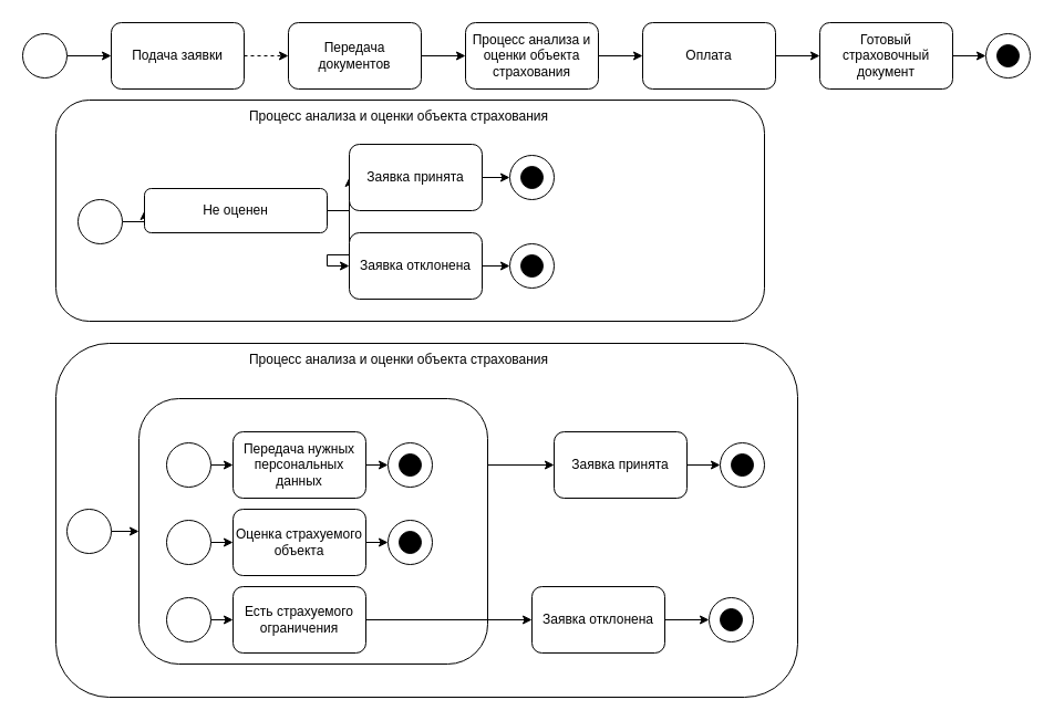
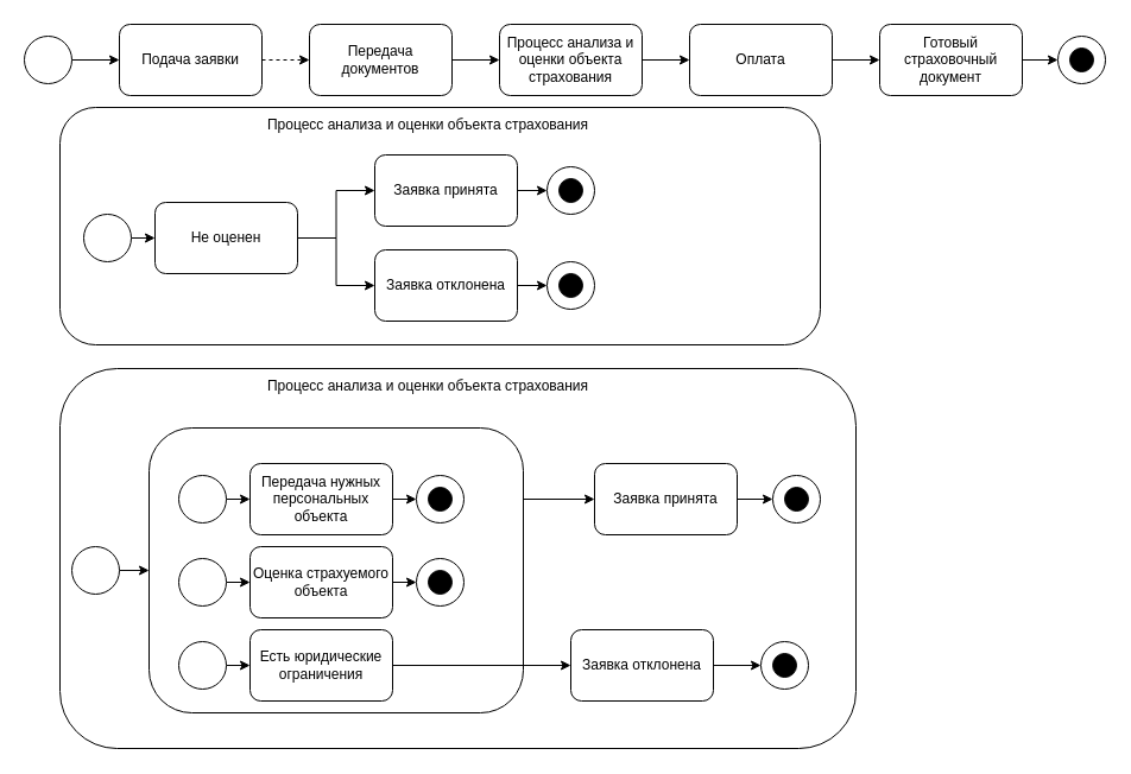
  <mxCell id="0" />
  <mxCell id="1" parent="0" />
  <mxCell id="2" style="edgeStyle=orthogonalEdgeStyle;rounded=0;orthogonalLoop=1;jettySize=auto;html=1;exitX=1;exitY=0.5;exitDx=0;exitDy=0;" edge="1" parent="1" source="3" target="5"><mxGeometry relative="1" as="geometry" /></mxCell>
  <mxCell id="3" value="" style="ellipse;whiteSpace=wrap;html=1;aspect=fixed;" vertex="1" parent="1"><mxGeometry x="20" y="30" width="40" height="40" as="geometry" /></mxCell>
  <mxCell id="4" style="edgeStyle=orthogonalEdgeStyle;rounded=0;orthogonalLoop=1;jettySize=auto;html=1;exitX=1;exitY=0.5;exitDx=0;exitDy=0;entryX=0;entryY=0.5;entryDx=0;entryDy=0;dashed=1;" edge="1" parent="1" source="5" target="7"><mxGeometry relative="1" as="geometry" /></mxCell>
  <mxCell id="5" value="Подача заявки" style="rounded=1;whiteSpace=wrap;html=1;" vertex="1" parent="1"><mxGeometry x="100" y="20" width="120" height="60" as="geometry" /></mxCell>
  <mxCell id="6" style="edgeStyle=orthogonalEdgeStyle;rounded=0;orthogonalLoop=1;jettySize=auto;html=1;exitX=1;exitY=0.5;exitDx=0;exitDy=0;entryX=0;entryY=0.5;entryDx=0;entryDy=0;" edge="1" parent="1" source="7" target="9"><mxGeometry relative="1" as="geometry" /></mxCell>
  <mxCell id="7" value="Передача документов" style="rounded=1;whiteSpace=wrap;html=1;" vertex="1" parent="1"><mxGeometry x="260" y="20" width="120" height="60" as="geometry" /></mxCell>
  <mxCell id="8" style="edgeStyle=orthogonalEdgeStyle;rounded=0;orthogonalLoop=1;jettySize=auto;html=1;exitX=1;exitY=0.5;exitDx=0;exitDy=0;entryX=0;entryY=0.5;entryDx=0;entryDy=0;" edge="1" parent="1" source="9" target="11"><mxGeometry relative="1" as="geometry" /></mxCell>
  <mxCell id="9" value="Процесс анализа и оценки объекта страхования" style="rounded=1;whiteSpace=wrap;html=1;" vertex="1" parent="1"><mxGeometry x="420" y="20" width="120" height="60" as="geometry" /></mxCell>
  <mxCell id="10" style="edgeStyle=orthogonalEdgeStyle;rounded=0;orthogonalLoop=1;jettySize=auto;html=1;exitX=1;exitY=0.5;exitDx=0;exitDy=0;entryX=0;entryY=0.5;entryDx=0;entryDy=0;" edge="1" parent="1" source="11" target="13"><mxGeometry relative="1" as="geometry" /></mxCell>
  <mxCell id="11" value="Оплата" style="rounded=1;whiteSpace=wrap;html=1;" vertex="1" parent="1"><mxGeometry x="580" y="20" width="120" height="60" as="geometry" /></mxCell>
  <mxCell id="12" style="edgeStyle=orthogonalEdgeStyle;rounded=0;orthogonalLoop=1;jettySize=auto;html=1;exitX=1;exitY=0.5;exitDx=0;exitDy=0;" edge="1" parent="1" source="13" target="14"><mxGeometry relative="1" as="geometry" /></mxCell>
  <mxCell id="13" value="Готовый страховочный документ" style="rounded=1;whiteSpace=wrap;html=1;" vertex="1" parent="1"><mxGeometry x="740" y="20" width="120" height="60" as="geometry" /></mxCell>
  <mxCell id="14" value="" style="ellipse;whiteSpace=wrap;html=1;" vertex="1" parent="1"><mxGeometry x="890" y="30" width="40" height="40" as="geometry" /></mxCell>
  <mxCell id="15" value="" style="rounded=1;whiteSpace=wrap;html=1;" vertex="1" parent="1"><mxGeometry x="50" y="90" width="640" height="200" as="geometry" /></mxCell>
  <mxCell id="16" value="Процесс анализа и оценки объекта страхования" style="text;html=1;strokeColor=none;fillColor=none;align=center;verticalAlign=middle;whiteSpace=wrap;rounded=0;" vertex="1" parent="1"><mxGeometry x="180" y="90" width="360" height="30" as="geometry" /></mxCell>
  <mxCell id="17" style="edgeStyle=orthogonalEdgeStyle;rounded=0;orthogonalLoop=1;jettySize=auto;html=1;exitX=1;exitY=0.5;exitDx=0;exitDy=0;entryX=0;entryY=0.5;entryDx=0;entryDy=0;" edge="1" parent="1" source="18" target="21"><mxGeometry relative="1" as="geometry" /></mxCell>
  <mxCell id="18" value="" style="ellipse;whiteSpace=wrap;html=1;aspect=fixed;" vertex="1" parent="1"><mxGeometry x="70" y="180" width="40" height="40" as="geometry" /></mxCell>
  <mxCell id="19" style="edgeStyle=orthogonalEdgeStyle;rounded=0;orthogonalLoop=1;jettySize=auto;html=1;exitX=1;exitY=0.5;exitDx=0;exitDy=0;entryX=0;entryY=0.5;entryDx=0;entryDy=0;" edge="1" parent="1" source="21" target="23"><mxGeometry relative="1" as="geometry" /></mxCell>
  <mxCell id="20" style="edgeStyle=orthogonalEdgeStyle;rounded=0;orthogonalLoop=1;jettySize=auto;html=1;exitX=1;exitY=0.5;exitDx=0;exitDy=0;entryX=0;entryY=0.5;entryDx=0;entryDy=0;" edge="1" parent="1" source="21" target="25"><mxGeometry relative="1" as="geometry" /></mxCell>
- <mxCell id="21" value="Не оценен" style="rounded=1;whiteSpace=wrap;html=1;" vertex="1" parent="1"><mxGeometry x="130" y="170" width="165" height="40" as="geometry" /></mxCell>
+ <mxCell id="21" value="Не оценен" style="rounded=1;whiteSpace=wrap;html=1;" vertex="1" parent="1"><mxGeometry x="130" y="170" width="120" height="60" as="geometry" /></mxCell>
  <mxCell id="22" style="edgeStyle=orthogonalEdgeStyle;rounded=0;orthogonalLoop=1;jettySize=auto;html=1;exitX=1;exitY=0.5;exitDx=0;exitDy=0;entryX=0;entryY=0.5;entryDx=0;entryDy=0;" edge="1" parent="1" source="23" target="26"><mxGeometry relative="1" as="geometry" /></mxCell>
  <mxCell id="23" value="Заявка принята" style="rounded=1;whiteSpace=wrap;html=1;" vertex="1" parent="1"><mxGeometry x="315" y="130" width="120" height="60" as="geometry" /></mxCell>
  <mxCell id="24" style="edgeStyle=orthogonalEdgeStyle;rounded=0;orthogonalLoop=1;jettySize=auto;html=1;exitX=1;exitY=0.5;exitDx=0;exitDy=0;entryX=0;entryY=0.5;entryDx=0;entryDy=0;" edge="1" parent="1" source="25" target="27"><mxGeometry relative="1" as="geometry" /></mxCell>
  <mxCell id="25" value="Заявка отклонена" style="rounded=1;whiteSpace=wrap;html=1;" vertex="1" parent="1"><mxGeometry x="315" y="210" width="120" height="60" as="geometry" /></mxCell>
  <mxCell id="26" value="" style="ellipse;whiteSpace=wrap;html=1;" vertex="1" parent="1"><mxGeometry x="460" y="140" width="40" height="40" as="geometry" /></mxCell>
  <mxCell id="27" value="" style="ellipse;whiteSpace=wrap;html=1;" vertex="1" parent="1"><mxGeometry x="460" y="220" width="40" height="40" as="geometry" /></mxCell>
  <mxCell id="28" value="" style="rounded=1;whiteSpace=wrap;html=1;" vertex="1" parent="1"><mxGeometry x="50" y="310" width="670" height="320" as="geometry" /></mxCell>
  <mxCell id="29" value="Процесс анализа и оценки объекта страхования" style="text;html=1;strokeColor=none;fillColor=none;align=center;verticalAlign=middle;whiteSpace=wrap;rounded=0;" vertex="1" parent="1"><mxGeometry x="180" y="310" width="360" height="30" as="geometry" /></mxCell>
  <mxCell id="30" style="edgeStyle=orthogonalEdgeStyle;rounded=0;orthogonalLoop=1;jettySize=auto;html=1;exitX=1;exitY=0.5;exitDx=0;exitDy=0;entryX=0;entryY=0.5;entryDx=0;entryDy=0;" edge="1" parent="1" source="31" target="33"><mxGeometry relative="1" as="geometry" /></mxCell>
  <mxCell id="31" value="" style="ellipse;whiteSpace=wrap;html=1;aspect=fixed;" vertex="1" parent="1"><mxGeometry x="60" y="460" width="40" height="40" as="geometry" /></mxCell>
  <mxCell id="32" style="edgeStyle=orthogonalEdgeStyle;rounded=0;orthogonalLoop=1;jettySize=auto;html=1;exitX=1;exitY=0.25;exitDx=0;exitDy=0;entryX=0;entryY=0.5;entryDx=0;entryDy=0;" edge="1" parent="1" source="33" target="58"><mxGeometry relative="1" as="geometry" /></mxCell>
  <mxCell id="33" value="" style="rounded=1;whiteSpace=wrap;html=1;" vertex="1" parent="1"><mxGeometry x="125" y="360" width="315" height="240" as="geometry" /></mxCell>
  <mxCell id="34" style="edgeStyle=orthogonalEdgeStyle;rounded=0;orthogonalLoop=1;jettySize=auto;html=1;exitX=1;exitY=0.5;exitDx=0;exitDy=0;entryX=0;entryY=0.5;entryDx=0;entryDy=0;" edge="1" parent="1" source="35" target="37"><mxGeometry relative="1" as="geometry" /></mxCell>
  <mxCell id="35" value="" style="ellipse;whiteSpace=wrap;html=1;aspect=fixed;" vertex="1" parent="1"><mxGeometry x="150" y="400" width="40" height="40" as="geometry" /></mxCell>
  <mxCell id="36" style="edgeStyle=orthogonalEdgeStyle;rounded=0;orthogonalLoop=1;jettySize=auto;html=1;exitX=1;exitY=0.5;exitDx=0;exitDy=0;entryX=0;entryY=0.5;entryDx=0;entryDy=0;" edge="1" parent="1" source="37" target="38"><mxGeometry relative="1" as="geometry" /></mxCell>
- <mxCell id="37" value="Передача нужных персональных данных" style="rounded=1;whiteSpace=wrap;html=1;" vertex="1" parent="1"><mxGeometry x="210" y="390" width="120" height="60" as="geometry" /></mxCell>
+ <mxCell id="37" value="Передача нужных персональных объекта" style="rounded=1;whiteSpace=wrap;html=1;" vertex="1" parent="1"><mxGeometry x="210" y="390" width="120" height="60" as="geometry" /></mxCell>
  <mxCell id="38" value="" style="ellipse;whiteSpace=wrap;html=1;aspect=fixed;" vertex="1" parent="1"><mxGeometry x="350" y="400" width="40" height="40" as="geometry" /></mxCell>
  <mxCell id="39" style="edgeStyle=orthogonalEdgeStyle;rounded=0;orthogonalLoop=1;jettySize=auto;html=1;exitX=1;exitY=0.5;exitDx=0;exitDy=0;entryX=0;entryY=0.5;entryDx=0;entryDy=0;" edge="1" parent="1" source="40" target="42"><mxGeometry relative="1" as="geometry" /></mxCell>
  <mxCell id="40" value="" style="ellipse;whiteSpace=wrap;html=1;aspect=fixed;" vertex="1" parent="1"><mxGeometry x="150" y="470" width="40" height="40" as="geometry" /></mxCell>
  <mxCell id="41" style="edgeStyle=orthogonalEdgeStyle;rounded=0;orthogonalLoop=1;jettySize=auto;html=1;exitX=1;exitY=0.5;exitDx=0;exitDy=0;entryX=0;entryY=0.5;entryDx=0;entryDy=0;" edge="1" parent="1" source="42" target="43"><mxGeometry relative="1" as="geometry" /></mxCell>
  <mxCell id="42" value="Оценка страхуемого объекта" style="rounded=1;whiteSpace=wrap;html=1;" vertex="1" parent="1"><mxGeometry x="210" y="460" width="120" height="60" as="geometry" /></mxCell>
  <mxCell id="43" value="" style="ellipse;whiteSpace=wrap;html=1;aspect=fixed;" vertex="1" parent="1"><mxGeometry x="350" y="470" width="40" height="40" as="geometry" /></mxCell>
  <mxCell id="44" style="edgeStyle=orthogonalEdgeStyle;rounded=0;orthogonalLoop=1;jettySize=auto;html=1;exitX=1;exitY=0.5;exitDx=0;exitDy=0;entryX=0;entryY=0.5;entryDx=0;entryDy=0;" edge="1" parent="1" source="45" target="47"><mxGeometry relative="1" as="geometry" /></mxCell>
  <mxCell id="45" value="" style="ellipse;whiteSpace=wrap;html=1;aspect=fixed;" vertex="1" parent="1"><mxGeometry x="150" y="540" width="40" height="40" as="geometry" /></mxCell>
  <mxCell id="46" style="edgeStyle=orthogonalEdgeStyle;rounded=0;orthogonalLoop=1;jettySize=auto;html=1;exitX=1;exitY=0.5;exitDx=0;exitDy=0;entryX=0;entryY=0.5;entryDx=0;entryDy=0;" edge="1" parent="1" source="47" target="54"><mxGeometry relative="1" as="geometry" /></mxCell>
- <mxCell id="47" value="Есть страхуемого ограничения" style="rounded=1;whiteSpace=wrap;html=1;" vertex="1" parent="1"><mxGeometry x="210" y="530" width="120" height="60" as="geometry" /></mxCell>
+ <mxCell id="47" value="Есть юридические ограничения" style="rounded=1;whiteSpace=wrap;html=1;" vertex="1" parent="1"><mxGeometry x="210" y="530" width="120" height="60" as="geometry" /></mxCell>
  <mxCell id="48" value="" style="ellipse;whiteSpace=wrap;html=1;aspect=fixed;fillColor=#000000;" vertex="1" parent="1"><mxGeometry x="470" y="150" width="20" height="20" as="geometry" /></mxCell>
  <mxCell id="49" value="" style="ellipse;whiteSpace=wrap;html=1;aspect=fixed;fillColor=#000000;" vertex="1" parent="1"><mxGeometry x="470" y="230" width="20" height="20" as="geometry" /></mxCell>
  <mxCell id="50" value="" style="ellipse;whiteSpace=wrap;html=1;aspect=fixed;fillColor=#000000;" vertex="1" parent="1"><mxGeometry x="900" y="40" width="20" height="20" as="geometry" /></mxCell>
  <mxCell id="51" value="" style="ellipse;whiteSpace=wrap;html=1;aspect=fixed;fillColor=#000000;" vertex="1" parent="1"><mxGeometry x="360" y="410" width="20" height="20" as="geometry" /></mxCell>
  <mxCell id="52" value="" style="ellipse;whiteSpace=wrap;html=1;aspect=fixed;fillColor=#000000;" vertex="1" parent="1"><mxGeometry x="360" y="480" width="20" height="20" as="geometry" /></mxCell>
  <mxCell id="53" style="edgeStyle=orthogonalEdgeStyle;rounded=0;orthogonalLoop=1;jettySize=auto;html=1;exitX=1;exitY=0.5;exitDx=0;exitDy=0;entryX=0;entryY=0.5;entryDx=0;entryDy=0;" edge="1" parent="1" source="54" target="55"><mxGeometry relative="1" as="geometry" /></mxCell>
  <mxCell id="54" value="Заявка отклонена" style="rounded=1;whiteSpace=wrap;html=1;" vertex="1" parent="1"><mxGeometry x="480" y="530" width="120" height="60" as="geometry" /></mxCell>
  <mxCell id="55" value="" style="ellipse;whiteSpace=wrap;html=1;aspect=fixed;" vertex="1" parent="1"><mxGeometry x="640" y="540" width="40" height="40" as="geometry" /></mxCell>
  <mxCell id="56" value="" style="ellipse;whiteSpace=wrap;html=1;aspect=fixed;fillColor=#000000;" vertex="1" parent="1"><mxGeometry x="650" y="550" width="20" height="20" as="geometry" /></mxCell>
  <mxCell id="57" style="edgeStyle=orthogonalEdgeStyle;rounded=0;orthogonalLoop=1;jettySize=auto;html=1;exitX=1;exitY=0.5;exitDx=0;exitDy=0;entryX=0;entryY=0.5;entryDx=0;entryDy=0;" edge="1" parent="1" source="58" target="59"><mxGeometry relative="1" as="geometry" /></mxCell>
  <mxCell id="58" value="Заявка принята" style="rounded=1;whiteSpace=wrap;html=1;" vertex="1" parent="1"><mxGeometry x="500" y="390" width="120" height="60" as="geometry" /></mxCell>
  <mxCell id="59" value="" style="ellipse;whiteSpace=wrap;html=1;" vertex="1" parent="1"><mxGeometry x="650" y="400" width="40" height="40" as="geometry" /></mxCell>
  <mxCell id="60" value="" style="ellipse;whiteSpace=wrap;html=1;aspect=fixed;fillColor=#000000;" vertex="1" parent="1"><mxGeometry x="660" y="410" width="20" height="20" as="geometry" /></mxCell>
